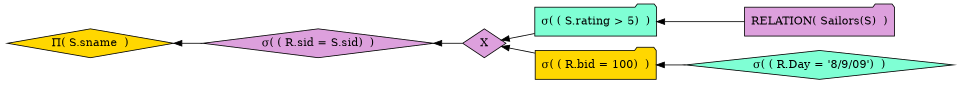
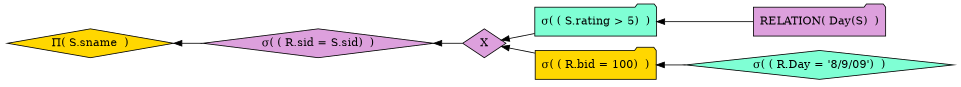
  digraph {
    rankdir=LR
    node [fillcolor=plum shape=diamond style=filled]
    edge [dir=back]
    n1 [fillcolor=gold label="&#928;( S.sname  )"]
    n2 [label="&#963;( ( R.sid = S.sid)  )"]
    n3 [label=X]
    n4 [fillcolor=aquamarine label="&#963;( ( S.rating > 5)  )" shape=folder]
    n5 [fillcolor=gold label="&#963;( ( R.bid = 100)  )" shape=folder]
-   n6 [label="RELATION( Sailors(S)  )" shape=folder]
+   n6 [label="RELATION( Day(S)  )" shape=folder]
    n7 [fillcolor=aquamarine label="&#963;( ( R.Day = '8/9/09')  )"]
    n1 -> n2
    n2 -> n3
    n3 -> n4
    n3 -> n5
    n4 -> n6
    n5 -> n7
  }
